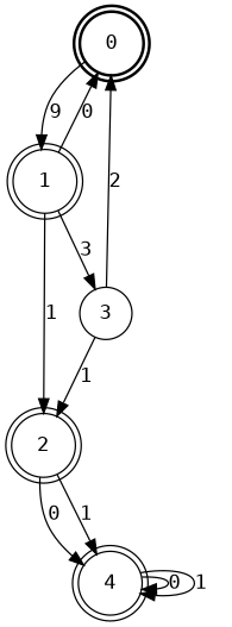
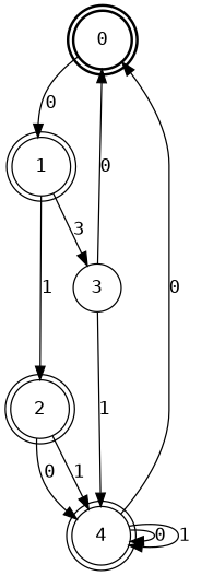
  digraph {
    fontname="DejaVu Sans Mono"
    node [fontname="DejaVu Sans Mono" peripheries=2 shape=circle]
    edge [fontname="DejaVu Sans Mono"]
    0 [style=bold]
    1
    2
    3 [peripheries=""]
    4
-   0 -> 1 [label=9]
-   1 -> 0 [label=0]
+   0 -> 1 [label=0]
+   4 -> 0 [label=0]
    1 -> 2 [label=1]
    1 -> 3 [label=3]
    2 -> 4 [label=0]
    2 -> 4 [label=1]
-   3 -> 0 [label=2]
-   3 -> 2 [label=1]
+   3 -> 0 [label=0]
+   3 -> 4 [label=1]
    4 -> 4 [label=0]
    4 -> 4 [label=1]
  }
